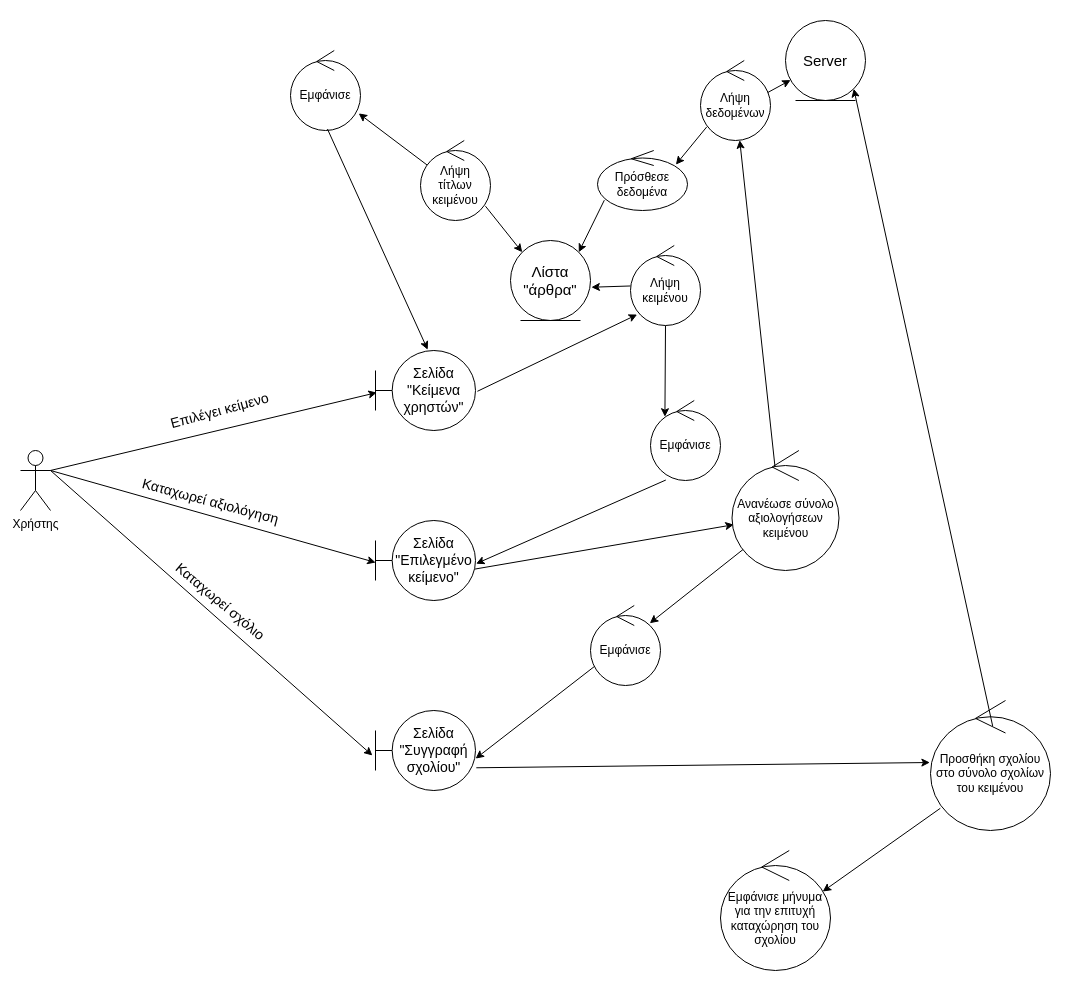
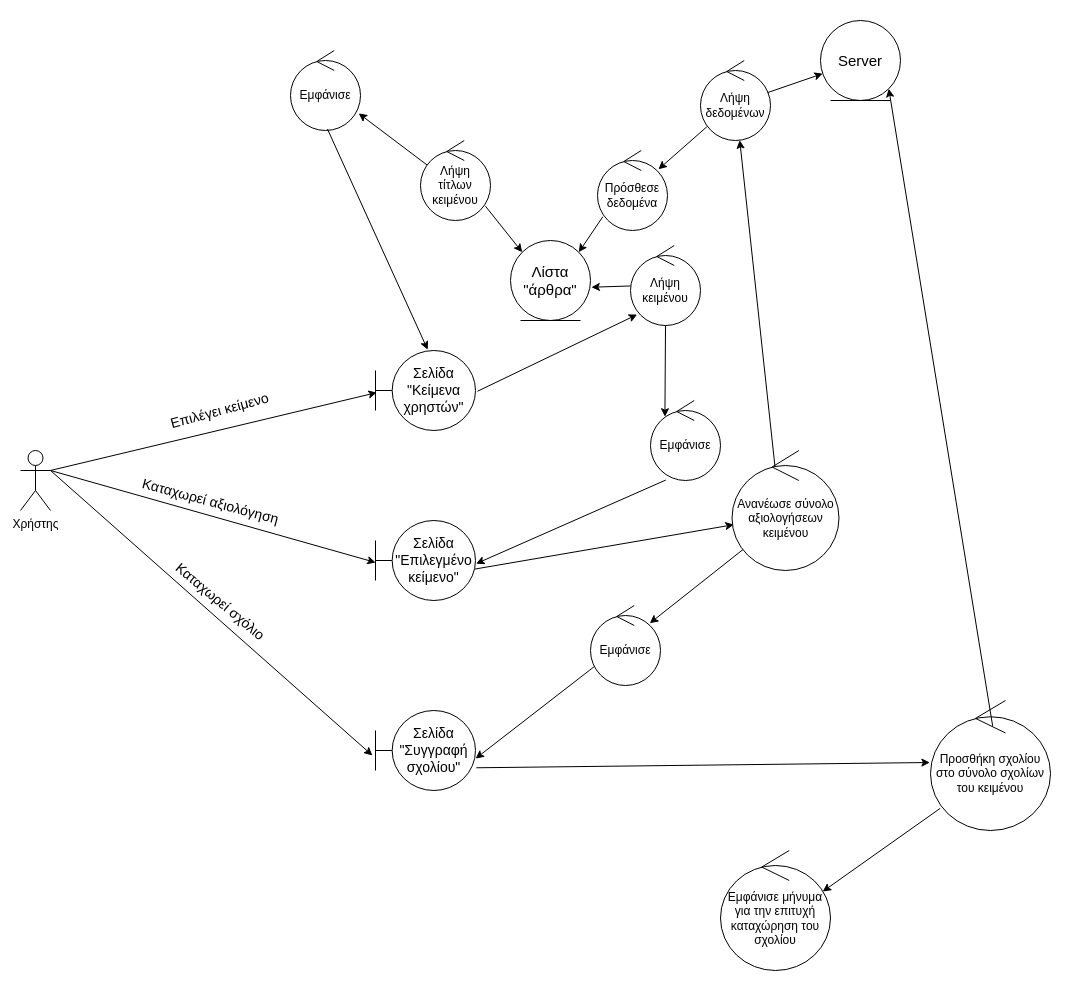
  <mxCell id="0" />
  <mxCell id="1" parent="0" />
  <mxCell id="2" value="" style="rounded=0;orthogonalLoop=1;jettySize=auto;html=1;strokeColor=#000000;fontColor=#000000;exitX=1;exitY=0.333;exitDx=0;exitDy=0;exitPerimeter=0;entryX=0.013;entryY=0.526;entryDx=0;entryDy=0;entryPerimeter=0;" parent="1" source="3" target="6" edge="1"><mxGeometry relative="1" as="geometry"><mxPoint x="250" y="400" as="targetPoint" /></mxGeometry></mxCell>
  <mxCell id="3" value="Χρήστης" style="shape=umlActor;verticalLabelPosition=bottom;verticalAlign=top;html=1;fontColor=#000000;" parent="1" vertex="1"><mxGeometry x="20" y="450" width="30" height="60" as="geometry" /></mxCell>
  <mxCell id="4" value="&lt;font&gt;Εμφάνισε&lt;/font&gt;" style="ellipse;shape=umlControl;whiteSpace=wrap;html=1;strokeColor=#000000;fontColor=#000000;" parent="1" vertex="1"><mxGeometry x="290" y="50" width="70" height="80" as="geometry" /></mxCell>
  <mxCell id="5" value="" style="rounded=0;orthogonalLoop=1;jettySize=auto;html=1;strokeColor=#000000;fontColor=#000000;exitX=0.528;exitY=0.982;exitDx=0;exitDy=0;exitPerimeter=0;entryX=0.522;entryY=-0.01;entryDx=0;entryDy=0;entryPerimeter=0;" parent="1" source="4" target="6" edge="1"><mxGeometry relative="1" as="geometry"><mxPoint x="120" y="340" as="sourcePoint" /><mxPoint x="420" y="250" as="targetPoint" /></mxGeometry></mxCell>
  <mxCell id="6" value="&lt;font style=&quot;font-size: 14px;&quot;&gt;Σελίδα &quot;Κείμενα χρηστών&quot;&lt;/font&gt;" style="shape=umlBoundary;whiteSpace=wrap;html=1;strokeColor=#000000;fontColor=#000000;fontSize=14;" parent="1" vertex="1"><mxGeometry x="375" y="350" width="100" height="80" as="geometry" /></mxCell>
  <mxCell id="7" value="" style="rounded=0;orthogonalLoop=1;jettySize=auto;html=1;strokeColor=#000000;fontColor=#000000;exitX=0.09;exitY=0.829;exitDx=0;exitDy=0;exitPerimeter=0;entryX=0.871;entryY=0.235;entryDx=0;entryDy=0;entryPerimeter=0;" parent="1" source="30" target="32" edge="1"><mxGeometry relative="1" as="geometry"><mxPoint x="500" y="129.41" as="sourcePoint" /><mxPoint x="540" y="290" as="targetPoint" /></mxGeometry></mxCell>
- <mxCell id="8" value="&lt;font style=&quot;font-size: 15px;&quot;&gt;Server&lt;/font&gt;" style="ellipse;shape=umlEntity;whiteSpace=wrap;html=1;strokeColor=#000000;fontColor=#000000;fontSize=15;" parent="1" vertex="1"><mxGeometry x="785" y="20" width="80" height="80" as="geometry" /></mxCell>
+ <mxCell id="8" value="&lt;font style=&quot;font-size: 15px;&quot;&gt;Server&lt;/font&gt;" style="ellipse;shape=umlEntity;whiteSpace=wrap;html=1;strokeColor=#000000;fontColor=#000000;fontSize=15;" parent="1" vertex="1"><mxGeometry x="820" y="20" width="80" height="80" as="geometry" /></mxCell>
  <mxCell id="9" value="Επιλέγει κείμενο&amp;nbsp;" style="edgeLabel;html=1;align=center;verticalAlign=middle;resizable=0;points=[];fontColor=#000000;fontSize=14;rotation=-15;" parent="1" vertex="1" connectable="0"><mxGeometry x="220" y="410" as="geometry" /></mxCell>
  <mxCell id="10" value="" style="rounded=0;orthogonalLoop=1;jettySize=auto;html=1;strokeColor=#000000;fontColor=#000000;exitX=1.019;exitY=0.51;exitDx=0;exitDy=0;exitPerimeter=0;entryX=0.095;entryY=0.863;entryDx=0;entryDy=0;entryPerimeter=0;" parent="1" source="6" target="39" edge="1"><mxGeometry relative="1" as="geometry"><mxPoint x="432" y="179" as="sourcePoint" /><mxPoint x="730" y="391" as="targetPoint" /></mxGeometry></mxCell>
  <mxCell id="11" value="&lt;font&gt;Εμφάνισε&lt;/font&gt;" style="ellipse;shape=umlControl;whiteSpace=wrap;html=1;strokeColor=#000000;fontColor=#000000;" parent="1" vertex="1"><mxGeometry x="650" y="400" width="70" height="80" as="geometry" /></mxCell>
  <mxCell id="12" value="" style="rounded=0;orthogonalLoop=1;jettySize=auto;html=1;strokeColor=#000000;fontColor=#000000;exitX=0.219;exitY=0.994;exitDx=0;exitDy=0;exitPerimeter=0;entryX=1.006;entryY=0.54;entryDx=0;entryDy=0;entryPerimeter=0;" parent="1" source="11" target="13" edge="1"><mxGeometry relative="1" as="geometry"><mxPoint x="570" y="440" as="sourcePoint" /><mxPoint x="490" y="510" as="targetPoint" /></mxGeometry></mxCell>
  <mxCell id="13" value="&lt;font style=&quot;font-size: 14px;&quot;&gt;Σελίδα &quot;Επιλεγμένο κείμενο&quot;&lt;/font&gt;" style="shape=umlBoundary;whiteSpace=wrap;html=1;strokeColor=#000000;fontColor=#000000;fontSize=14;" parent="1" vertex="1"><mxGeometry x="375" y="520" width="100" height="80" as="geometry" /></mxCell>
  <mxCell id="14" value="" style="rounded=0;orthogonalLoop=1;jettySize=auto;html=1;strokeColor=#000000;fontColor=#000000;exitX=1;exitY=0.333;exitDx=0;exitDy=0;exitPerimeter=0;entryX=0.002;entryY=0.525;entryDx=0;entryDy=0;entryPerimeter=0;" parent="1" source="3" target="13" edge="1"><mxGeometry relative="1" as="geometry"><mxPoint x="110" y="400" as="sourcePoint" /><mxPoint x="386" y="402" as="targetPoint" /></mxGeometry></mxCell>
  <mxCell id="15" value="Καταχωρεί αξιολόγηση" style="edgeLabel;html=1;align=center;verticalAlign=middle;resizable=0;points=[];fontColor=#000000;fontSize=14;rotation=15;" parent="1" vertex="1" connectable="0"><mxGeometry x="210" y="500" as="geometry" /></mxCell>
  <mxCell id="16" value="" style="rounded=0;orthogonalLoop=1;jettySize=auto;html=1;strokeColor=#000000;fontColor=#000000;exitX=0.995;exitY=0.607;exitDx=0;exitDy=0;exitPerimeter=0;entryX=0.017;entryY=0.618;entryDx=0;entryDy=0;entryPerimeter=0;" parent="1" source="13" target="17" edge="1"><mxGeometry relative="1" as="geometry"><mxPoint x="819" y="570" as="sourcePoint" /><mxPoint x="640" y="570" as="targetPoint" /></mxGeometry></mxCell>
  <mxCell id="17" value="&lt;font&gt;Ανανέωσε σύνολο αξιολογήσεων κειμένου&lt;/font&gt;" style="ellipse;shape=umlControl;whiteSpace=wrap;html=1;strokeColor=#000000;fontColor=#000000;" parent="1" vertex="1"><mxGeometry x="731.5" y="450" width="107" height="120" as="geometry" /></mxCell>
  <mxCell id="18" value="" style="rounded=0;orthogonalLoop=1;jettySize=auto;html=1;strokeColor=#000000;fontColor=#000000;exitX=0.402;exitY=0.136;exitDx=0;exitDy=0;exitPerimeter=0;" parent="1" source="17" target="30" edge="1"><mxGeometry relative="1" as="geometry"><mxPoint x="717" y="630" as="sourcePoint" /><mxPoint x="713" y="690" as="targetPoint" /></mxGeometry></mxCell>
  <mxCell id="19" value="" style="rounded=0;orthogonalLoop=1;jettySize=auto;html=1;strokeColor=#000000;fontColor=#000000;entryX=1.001;entryY=0.601;entryDx=0;entryDy=0;entryPerimeter=0;exitX=0.068;exitY=0.754;exitDx=0;exitDy=0;exitPerimeter=0;" parent="1" source="28" target="20" edge="1"><mxGeometry relative="1" as="geometry"><mxPoint x="630" y="640" as="sourcePoint" /><mxPoint x="490" y="680" as="targetPoint" /></mxGeometry></mxCell>
  <mxCell id="20" value="&lt;font style=&quot;font-size: 14px;&quot;&gt;Σελίδα &quot;Συγγραφή σχολίου&quot;&lt;/font&gt;" style="shape=umlBoundary;whiteSpace=wrap;html=1;strokeColor=#000000;fontColor=#000000;fontSize=14;" parent="1" vertex="1"><mxGeometry x="375" y="710" width="100" height="80" as="geometry" /></mxCell>
  <mxCell id="21" value="" style="rounded=0;orthogonalLoop=1;jettySize=auto;html=1;strokeColor=#000000;fontColor=#000000;exitX=1;exitY=0.333;exitDx=0;exitDy=0;exitPerimeter=0;entryX=-0.031;entryY=0.562;entryDx=0;entryDy=0;entryPerimeter=0;" parent="1" source="3" target="20" edge="1"><mxGeometry relative="1" as="geometry"><mxPoint x="60" y="480" as="sourcePoint" /><mxPoint x="385" y="572" as="targetPoint" /></mxGeometry></mxCell>
  <mxCell id="22" value="Καταχωρεί σχόλιο" style="edgeLabel;html=1;align=center;verticalAlign=middle;resizable=0;points=[];fontColor=#000000;fontSize=14;rotation=40;" parent="1" vertex="1" connectable="0"><mxGeometry x="220" y="600" as="geometry" /></mxCell>
  <mxCell id="23" value="" style="rounded=0;orthogonalLoop=1;jettySize=auto;html=1;strokeColor=#000000;fontColor=#000000;exitX=1.008;exitY=0.716;exitDx=0;exitDy=0;exitPerimeter=0;entryX=-0.005;entryY=0.477;entryDx=0;entryDy=0;entryPerimeter=0;" parent="1" source="20" target="24" edge="1"><mxGeometry relative="1" as="geometry"><mxPoint x="540" y="959" as="sourcePoint" /><mxPoint x="880" y="760" as="targetPoint" /></mxGeometry></mxCell>
  <mxCell id="24" value="&lt;font&gt;Προσθήκη σχολίου στο σύνολο σχολίων του κειμένου&lt;/font&gt;" style="ellipse;shape=umlControl;whiteSpace=wrap;html=1;strokeColor=#000000;fontColor=#000000;" parent="1" vertex="1"><mxGeometry x="930" y="700" width="120" height="130" as="geometry" /></mxCell>
  <mxCell id="25" value="" style="rounded=0;orthogonalLoop=1;jettySize=auto;html=1;strokeColor=#000000;fontColor=#000000;exitX=0.518;exitY=0.196;exitDx=0;exitDy=0;exitPerimeter=0;entryX=1;entryY=1;entryDx=0;entryDy=0;" parent="1" source="24" target="8" edge="1"><mxGeometry relative="1" as="geometry"><mxPoint x="791" y="581" as="sourcePoint" /><mxPoint x="793" y="610" as="targetPoint" /></mxGeometry></mxCell>
  <mxCell id="26" value="&lt;font&gt;Εμφάνισε μήνυμα για την επιτυχή καταχώρηση του σχολίου&lt;/font&gt;" style="ellipse;shape=umlControl;whiteSpace=wrap;html=1;strokeColor=#000000;fontColor=#000000;" parent="1" vertex="1"><mxGeometry x="720" y="850" width="110" height="120" as="geometry" /></mxCell>
  <mxCell id="27" value="" style="rounded=0;orthogonalLoop=1;jettySize=auto;html=1;strokeColor=#000000;fontColor=#000000;exitX=0.082;exitY=0.829;exitDx=0;exitDy=0;exitPerimeter=0;entryX=0.929;entryY=0.342;entryDx=0;entryDy=0;entryPerimeter=0;" parent="1" source="24" target="26" edge="1"><mxGeometry relative="1" as="geometry"><mxPoint x="810" y="860" as="sourcePoint" /><mxPoint x="606" y="951" as="targetPoint" /></mxGeometry></mxCell>
  <mxCell id="28" value="&lt;font&gt;Εμφάνισε&lt;/font&gt;" style="ellipse;shape=umlControl;whiteSpace=wrap;html=1;strokeColor=#000000;fontColor=#000000;" parent="1" vertex="1"><mxGeometry x="590" y="605" width="70" height="80" as="geometry" /></mxCell>
  <mxCell id="29" value="" style="rounded=0;orthogonalLoop=1;jettySize=auto;html=1;strokeColor=#000000;fontColor=#000000;entryX=0.847;entryY=0.222;entryDx=0;entryDy=0;entryPerimeter=0;exitX=0.103;exitY=0.825;exitDx=0;exitDy=0;exitPerimeter=0;" parent="1" source="17" target="28" edge="1"><mxGeometry relative="1" as="geometry"><mxPoint x="620" y="665" as="sourcePoint" /><mxPoint x="485" y="768" as="targetPoint" /></mxGeometry></mxCell>
  <mxCell id="30" value="&lt;font&gt;Λήψη δεδομένων&lt;/font&gt;" style="ellipse;shape=umlControl;whiteSpace=wrap;html=1;strokeColor=#000000;fontColor=#000000;" parent="1" vertex="1"><mxGeometry x="700" y="60" width="70" height="80" as="geometry" /></mxCell>
  <mxCell id="31" value="" style="rounded=0;orthogonalLoop=1;jettySize=auto;html=1;strokeColor=#000000;fontColor=#000000;exitX=0.959;exitY=0.401;exitDx=0;exitDy=0;exitPerimeter=0;" parent="1" source="30" target="8" edge="1"><mxGeometry relative="1" as="geometry"><mxPoint x="469" y="147" as="sourcePoint" /><mxPoint x="550" y="300" as="targetPoint" /></mxGeometry></mxCell>
- <mxCell id="32" value="&lt;font&gt;Πρόσθεσε δεδομένα&lt;/font&gt;" style="ellipse;shape=umlControl;whiteSpace=wrap;html=1;strokeColor=#000000;fontColor=#000000;" parent="1" vertex="1"><mxGeometry x="597" y="150" width="90" height="60" as="geometry" /></mxCell>
+ <mxCell id="32" value="&lt;font&gt;Πρόσθεσε δεδομένα&lt;/font&gt;" style="ellipse;shape=umlControl;whiteSpace=wrap;html=1;strokeColor=#000000;fontColor=#000000;" parent="1" vertex="1"><mxGeometry x="597" y="150" width="70" height="80" as="geometry" /></mxCell>
  <mxCell id="33" value="" style="rounded=0;orthogonalLoop=1;jettySize=auto;html=1;strokeColor=#000000;fontColor=#000000;exitX=0.076;exitY=0.828;exitDx=0;exitDy=0;exitPerimeter=0;entryX=1;entryY=0;entryDx=0;entryDy=0;" parent="1" source="32" target="34" edge="1"><mxGeometry relative="1" as="geometry"><mxPoint x="608" y="230" as="sourcePoint" /><mxPoint x="560" y="273" as="targetPoint" /></mxGeometry></mxCell>
  <mxCell id="34" value="Λίστα &quot;άρθρα&quot;" style="ellipse;shape=umlEntity;whiteSpace=wrap;html=1;strokeColor=#000000;fontColor=#000000;fontSize=15;" parent="1" vertex="1"><mxGeometry x="510" y="240" width="80" height="80" as="geometry" /></mxCell>
  <mxCell id="35" value="" style="rounded=0;orthogonalLoop=1;jettySize=auto;html=1;strokeColor=#000000;fontColor=#000000;exitX=0.107;exitY=0.315;exitDx=0;exitDy=0;exitPerimeter=0;entryX=0.974;entryY=0.786;entryDx=0;entryDy=0;entryPerimeter=0;" parent="1" source="37" target="4" edge="1"><mxGeometry relative="1" as="geometry"><mxPoint x="612" y="226" as="sourcePoint" /><mxPoint x="490" y="100" as="targetPoint" /></mxGeometry></mxCell>
  <mxCell id="36" value="" style="rounded=0;orthogonalLoop=1;jettySize=auto;html=1;strokeColor=#000000;fontColor=#000000;entryX=0.206;entryY=0.203;entryDx=0;entryDy=0;entryPerimeter=0;" parent="1" source="39" target="11" edge="1"><mxGeometry relative="1" as="geometry"><mxPoint x="487" y="401" as="sourcePoint" /><mxPoint x="640" y="360" as="targetPoint" /></mxGeometry></mxCell>
  <mxCell id="37" value="Λήψη&lt;br&gt;τίτλων κειμένου" style="ellipse;shape=umlControl;whiteSpace=wrap;html=1;strokeColor=#000000;fontColor=#000000;" parent="1" vertex="1"><mxGeometry x="420" y="140" width="70" height="80" as="geometry" /></mxCell>
  <mxCell id="38" value="" style="rounded=0;orthogonalLoop=1;jettySize=auto;html=1;strokeColor=#000000;fontColor=#000000;entryX=0;entryY=0;entryDx=0;entryDy=0;exitX=0.928;exitY=0.821;exitDx=0;exitDy=0;exitPerimeter=0;" parent="1" source="37" target="34" edge="1"><mxGeometry relative="1" as="geometry"><mxPoint x="480" y="210" as="sourcePoint" /><mxPoint x="369" y="126" as="targetPoint" /></mxGeometry></mxCell>
  <mxCell id="39" value="Λήψη&lt;br&gt;κειμένου" style="ellipse;shape=umlControl;whiteSpace=wrap;html=1;strokeColor=#000000;fontColor=#000000;" parent="1" vertex="1"><mxGeometry x="630" y="245" width="70" height="80" as="geometry" /></mxCell>
  <mxCell id="40" value="" style="rounded=0;orthogonalLoop=1;jettySize=auto;html=1;strokeColor=#000000;fontColor=#000000;entryX=1.011;entryY=0.584;entryDx=0;entryDy=0;entryPerimeter=0;" parent="1" source="39" target="34" edge="1"><mxGeometry relative="1" as="geometry"><mxPoint x="495" y="216" as="sourcePoint" /><mxPoint x="532" y="262" as="targetPoint" /></mxGeometry></mxCell>
